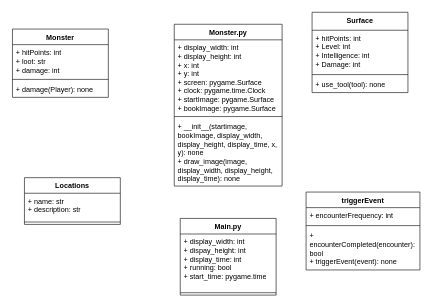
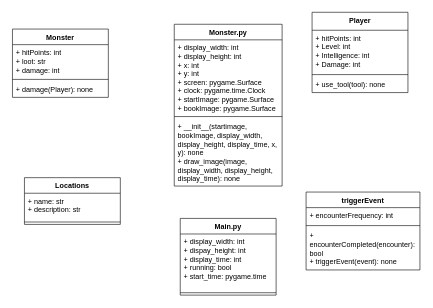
  <mxCell id="0" />
  <mxCell id="1" parent="0" />
  <mxCell id="2" value="Main.py" style="swimlane;fontStyle=1;align=center;verticalAlign=top;childLayout=stackLayout;horizontal=1;startSize=26;horizontalStack=0;resizeParent=1;resizeParentMax=0;resizeLast=0;collapsible=1;marginBottom=0;whiteSpace=wrap;html=1;" vertex="1" parent="1"><mxGeometry x="300" y="364" width="160" height="128" as="geometry" /></mxCell>
  <mxCell id="3" value="+ display_width: int&lt;div&gt;+ dispay_height: int&lt;/div&gt;&lt;div&gt;+ display_time: int&lt;/div&gt;&lt;div&gt;+ running: bool&lt;/div&gt;&lt;div&gt;+ start_time: pygame.time&lt;/div&gt;" style="text;strokeColor=none;fillColor=none;align=left;verticalAlign=top;spacingLeft=4;spacingRight=4;overflow=hidden;rotatable=0;points=[[0,0.5],[1,0.5]];portConstraint=eastwest;whiteSpace=wrap;html=1;" vertex="1" parent="2"><mxGeometry y="26" width="160" height="94" as="geometry" /></mxCell>
  <mxCell id="4" value="" style="line;strokeWidth=1;fillColor=none;align=left;verticalAlign=middle;spacingTop=-1;spacingLeft=3;spacingRight=3;rotatable=0;labelPosition=right;points=[];portConstraint=eastwest;strokeColor=inherit;" vertex="1" parent="2"><mxGeometry y="120" width="160" height="8" as="geometry" /></mxCell>
- <mxCell id="5" value="Surface" style="swimlane;fontStyle=1;align=center;verticalAlign=top;childLayout=stackLayout;horizontal=1;startSize=30;horizontalStack=0;resizeParent=1;resizeParentMax=0;resizeLast=0;collapsible=1;marginBottom=0;whiteSpace=wrap;html=1;" vertex="1" parent="1"><mxGeometry x="520" y="20" width="160" height="134" as="geometry" /></mxCell>
+ <mxCell id="5" value="Player" style="swimlane;fontStyle=1;align=center;verticalAlign=top;childLayout=stackLayout;horizontal=1;startSize=30;horizontalStack=0;resizeParent=1;resizeParentMax=0;resizeLast=0;collapsible=1;marginBottom=0;whiteSpace=wrap;html=1;" vertex="1" parent="1"><mxGeometry x="520" y="20" width="160" height="134" as="geometry" /></mxCell>
  <mxCell id="6" value="+ hitPoints: int&lt;div&gt;+ Level: int&lt;/div&gt;&lt;div&gt;+ Intelligence: int&lt;/div&gt;&lt;div&gt;+ Damage: int&lt;/div&gt;" style="text;strokeColor=none;fillColor=none;align=left;verticalAlign=top;spacingLeft=4;spacingRight=4;overflow=hidden;rotatable=0;points=[[0,0.5],[1,0.5]];portConstraint=eastwest;whiteSpace=wrap;html=1;" vertex="1" parent="5"><mxGeometry y="30" width="160" height="70" as="geometry" /></mxCell>
  <mxCell id="7" value="" style="line;strokeWidth=1;fillColor=none;align=left;verticalAlign=middle;spacingTop=-1;spacingLeft=3;spacingRight=3;rotatable=0;labelPosition=right;points=[];portConstraint=eastwest;strokeColor=inherit;" vertex="1" parent="5"><mxGeometry y="100" width="160" height="8" as="geometry" /></mxCell>
  <mxCell id="8" value="+ use_tool(tool): none" style="text;strokeColor=none;fillColor=none;align=left;verticalAlign=top;spacingLeft=4;spacingRight=4;overflow=hidden;rotatable=0;points=[[0,0.5],[1,0.5]];portConstraint=eastwest;whiteSpace=wrap;html=1;" vertex="1" parent="5"><mxGeometry y="108" width="160" height="26" as="geometry" /></mxCell>
  <mxCell id="9" value="Monster" style="swimlane;fontStyle=1;align=center;verticalAlign=top;childLayout=stackLayout;horizontal=1;startSize=26;horizontalStack=0;resizeParent=1;resizeParentMax=0;resizeLast=0;collapsible=1;marginBottom=0;whiteSpace=wrap;html=1;" vertex="1" parent="1"><mxGeometry x="20" y="48" width="160" height="114" as="geometry" /></mxCell>
  <mxCell id="10" value="+ hitPoints: int&lt;div&gt;+ loot: str&lt;/div&gt;&lt;div&gt;+ damage: int&lt;/div&gt;&lt;div&gt;&lt;br&gt;&lt;/div&gt;" style="text;strokeColor=none;fillColor=none;align=left;verticalAlign=top;spacingLeft=4;spacingRight=4;overflow=hidden;rotatable=0;points=[[0,0.5],[1,0.5]];portConstraint=eastwest;whiteSpace=wrap;html=1;" vertex="1" parent="9"><mxGeometry y="26" width="160" height="54" as="geometry" /></mxCell>
  <mxCell id="11" value="" style="line;strokeWidth=1;fillColor=none;align=left;verticalAlign=middle;spacingTop=-1;spacingLeft=3;spacingRight=3;rotatable=0;labelPosition=right;points=[];portConstraint=eastwest;strokeColor=inherit;" vertex="1" parent="9"><mxGeometry y="80" width="160" height="8" as="geometry" /></mxCell>
  <mxCell id="12" value="+ damage(Player): none" style="text;strokeColor=none;fillColor=none;align=left;verticalAlign=top;spacingLeft=4;spacingRight=4;overflow=hidden;rotatable=0;points=[[0,0.5],[1,0.5]];portConstraint=eastwest;whiteSpace=wrap;html=1;" vertex="1" parent="9"><mxGeometry y="88" width="160" height="26" as="geometry" /></mxCell>
  <mxCell id="13" value="Locations" style="swimlane;fontStyle=1;align=center;verticalAlign=top;childLayout=stackLayout;horizontal=1;startSize=26;horizontalStack=0;resizeParent=1;resizeParentMax=0;resizeLast=0;collapsible=1;marginBottom=0;whiteSpace=wrap;html=1;" vertex="1" parent="1"><mxGeometry x="40" y="296" width="160" height="78" as="geometry" /></mxCell>
  <mxCell id="14" value="+ name: str&lt;div&gt;+ description: str&lt;/div&gt;" style="text;strokeColor=none;fillColor=none;align=left;verticalAlign=top;spacingLeft=4;spacingRight=4;overflow=hidden;rotatable=0;points=[[0,0.5],[1,0.5]];portConstraint=eastwest;whiteSpace=wrap;html=1;" vertex="1" parent="13"><mxGeometry y="26" width="160" height="44" as="geometry" /></mxCell>
  <mxCell id="15" value="" style="line;strokeWidth=1;fillColor=none;align=left;verticalAlign=middle;spacingTop=-1;spacingLeft=3;spacingRight=3;rotatable=0;labelPosition=right;points=[];portConstraint=eastwest;strokeColor=inherit;" vertex="1" parent="13"><mxGeometry y="70" width="160" height="8" as="geometry" /></mxCell>
  <mxCell id="16" value="triggerEvent" style="swimlane;fontStyle=1;align=center;verticalAlign=top;childLayout=stackLayout;horizontal=1;startSize=26;horizontalStack=0;resizeParent=1;resizeParentMax=0;resizeLast=0;collapsible=1;marginBottom=0;whiteSpace=wrap;html=1;" vertex="1" parent="1"><mxGeometry x="510" y="320" width="190" height="130" as="geometry" /></mxCell>
  <mxCell id="17" value="+ encounterFrequency: int" style="text;strokeColor=none;fillColor=none;align=left;verticalAlign=top;spacingLeft=4;spacingRight=4;overflow=hidden;rotatable=0;points=[[0,0.5],[1,0.5]];portConstraint=eastwest;whiteSpace=wrap;html=1;" vertex="1" parent="16"><mxGeometry y="26" width="190" height="26" as="geometry" /></mxCell>
  <mxCell id="18" value="" style="line;strokeWidth=1;fillColor=none;align=left;verticalAlign=middle;spacingTop=-1;spacingLeft=3;spacingRight=3;rotatable=0;labelPosition=right;points=[];portConstraint=eastwest;strokeColor=inherit;" vertex="1" parent="16"><mxGeometry y="52" width="190" height="8" as="geometry" /></mxCell>
  <mxCell id="19" value="+ encounterCompleted(encounter): bool&lt;div&gt;+ triggerEvent(event): none&lt;/div&gt;" style="text;strokeColor=none;fillColor=none;align=left;verticalAlign=top;spacingLeft=4;spacingRight=4;overflow=hidden;rotatable=0;points=[[0,0.5],[1,0.5]];portConstraint=eastwest;whiteSpace=wrap;html=1;" vertex="1" parent="16"><mxGeometry y="60" width="190" height="70" as="geometry" /></mxCell>
  <mxCell id="20" value="Monster.py" style="swimlane;fontStyle=1;align=center;verticalAlign=top;childLayout=stackLayout;horizontal=1;startSize=26;horizontalStack=0;resizeParent=1;resizeParentMax=0;resizeLast=0;collapsible=1;marginBottom=0;whiteSpace=wrap;html=1;" vertex="1" parent="1"><mxGeometry x="290" y="40" width="180" height="270" as="geometry" /></mxCell>
  <mxCell id="21" value="+ display_width: int&lt;div&gt;+ display_height: int&lt;/div&gt;&lt;div&gt;+ x: int&lt;/div&gt;&lt;div&gt;+ y: int&lt;/div&gt;&lt;div&gt;&lt;div&gt;+ screen: pygame.Surface&amp;nbsp; +&amp;nbsp;&lt;span style=&quot;background-color: initial;&quot;&gt;clock: pygame.time.Clock&amp;nbsp;&lt;/span&gt;&lt;/div&gt;&lt;div&gt;&lt;span style=&quot;background-color: initial;&quot;&gt;+ startImage: pygame.Surface&amp;nbsp; +&amp;nbsp;&lt;/span&gt;&lt;span style=&quot;background-color: initial;&quot;&gt;bookImage: pygame.Surface&amp;nbsp;&lt;/span&gt;&lt;/div&gt;&lt;/div&gt;" style="text;strokeColor=none;fillColor=none;align=left;verticalAlign=top;spacingLeft=4;spacingRight=4;overflow=hidden;rotatable=0;points=[[0,0.5],[1,0.5]];portConstraint=eastwest;whiteSpace=wrap;html=1;" vertex="1" parent="20"><mxGeometry y="26" width="180" height="124" as="geometry" /></mxCell>
  <mxCell id="22" value="" style="line;strokeWidth=1;fillColor=none;align=left;verticalAlign=middle;spacingTop=-1;spacingLeft=3;spacingRight=3;rotatable=0;labelPosition=right;points=[];portConstraint=eastwest;strokeColor=inherit;" vertex="1" parent="20"><mxGeometry y="150" width="180" height="8" as="geometry" /></mxCell>
  <mxCell id="23" value="+ __init__(startimage, bookImage, display_width, display_height, display_time, x, y): none&lt;div&gt;+ draw_image(image, display_width, display_height, display_time): none&lt;/div&gt;" style="text;strokeColor=none;fillColor=none;align=left;verticalAlign=top;spacingLeft=4;spacingRight=4;overflow=hidden;rotatable=0;points=[[0,0.5],[1,0.5]];portConstraint=eastwest;whiteSpace=wrap;html=1;" vertex="1" parent="20"><mxGeometry y="158" width="180" height="112" as="geometry" /></mxCell>
